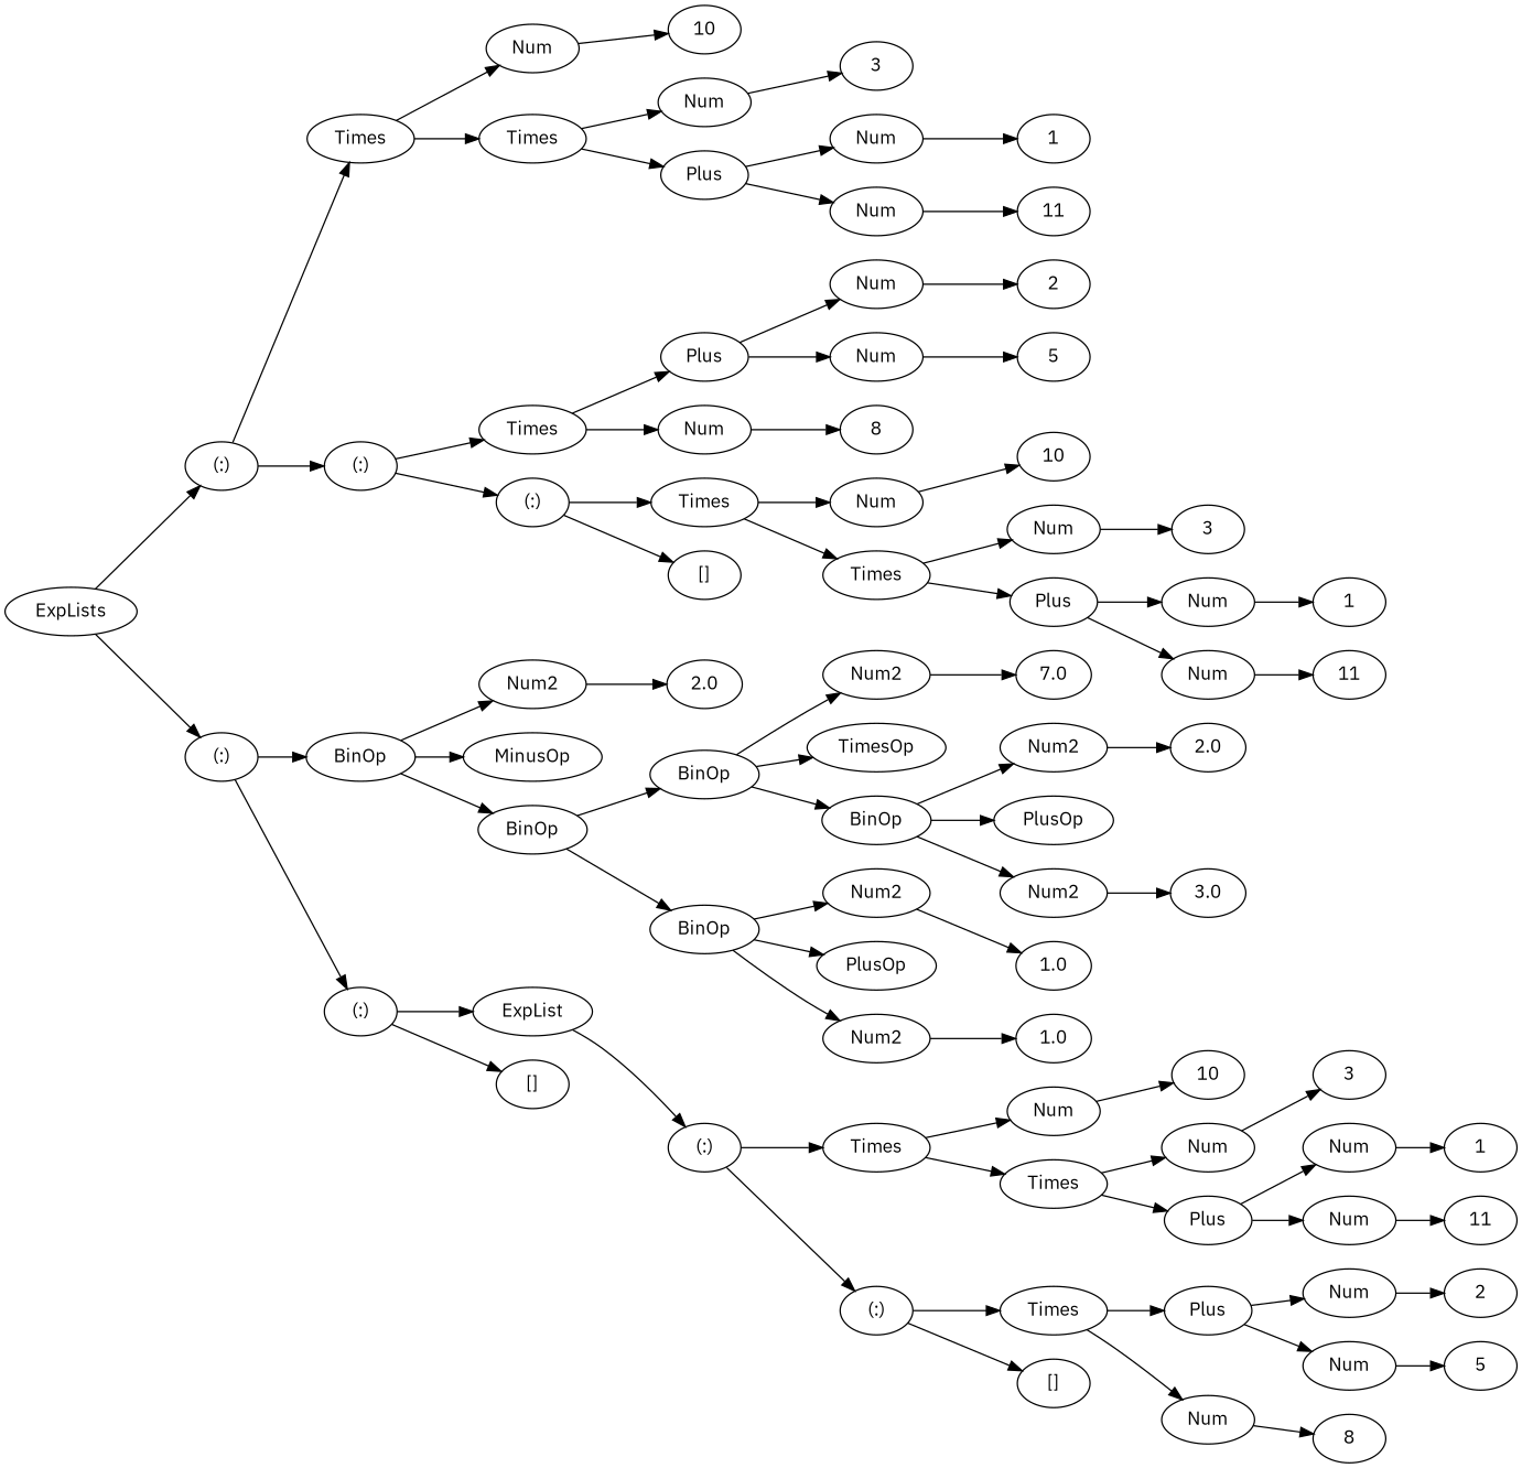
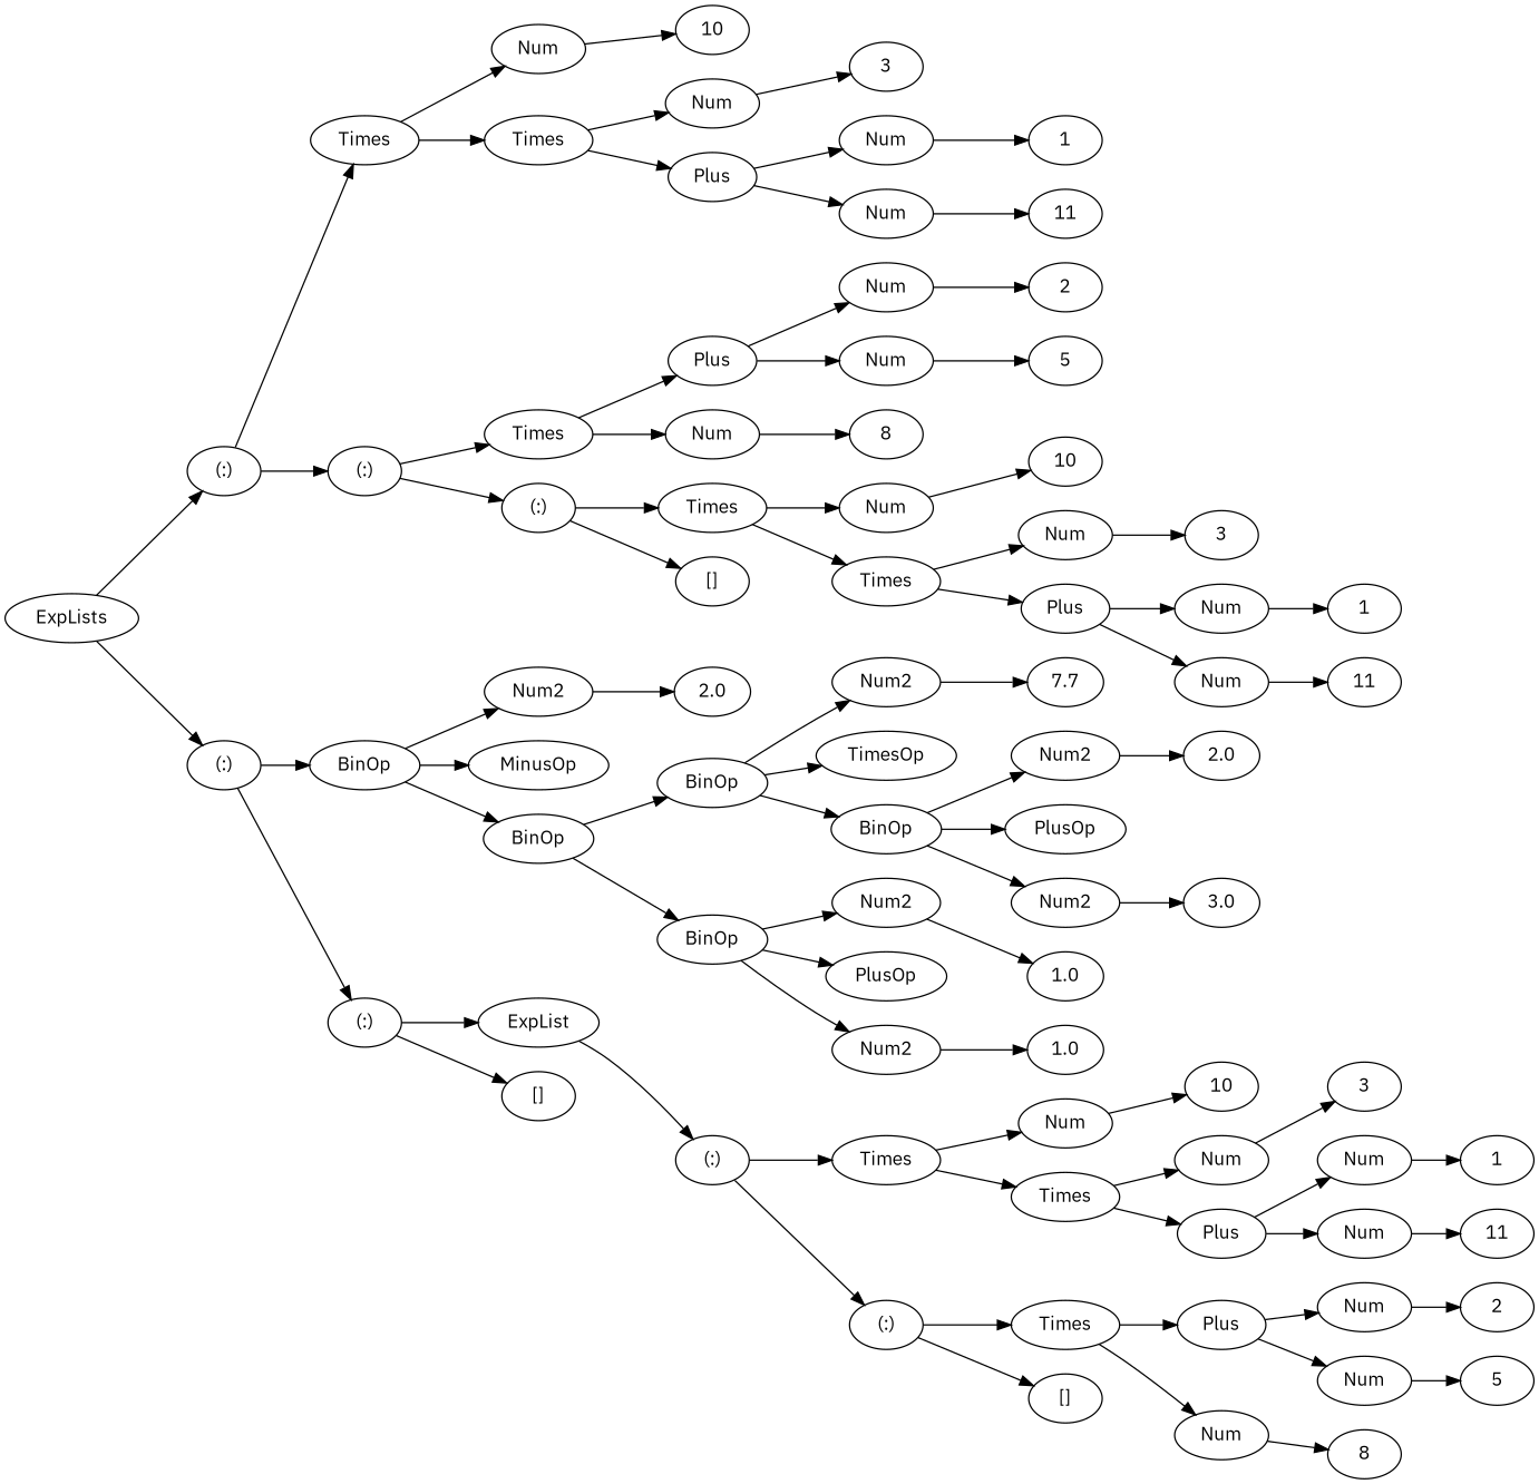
  digraph {
    fontname="IBM Plex Sans"
    rankdir=LR
    node [fontname="IBM Plex Sans"]
    edge [fontname="IBM Plex Sans"]
    n1 [label=" ExpLists "]
    n2 [label=" (:) "]
    n3 [label=" (:) "]
    n4 [label=" Times "]
    n5 [label=" (:) "]
    n6 [label=" BinOp "]
    n7 [label=" (:) "]
    n8 [label=" Num "]
    n9 [label=" Times "]
    n10 [label=" Times "]
    n11 [label=" (:) "]
    n12 [label=" Num2 "]
    n13 [label=" MinusOp "]
    n14 [label=" BinOp "]
    n15 [label=" ExpList "]
    n16 [label=" [] "]
    n17 [label=" 10 "]
    n18 [label=" Num "]
    n19 [label=" Plus "]
    n20 [label=" Plus "]
    n21 [label=" Num "]
    n22 [label=" Times "]
    n23 [label=" [] "]
    n24 [label=" 3 "]
    n25 [label=" Num "]
    n26 [label=" Num "]
    n27 [label=" 1 "]
    n28 [label=" 11 "]
    n29 [label=" Num "]
    n30 [label=" Num "]
    n31 [label=" 8 "]
    n32 [label=" Num "]
    n33 [label=" Times "]
    n34 [label=" 2 "]
    n35 [label=" 5 "]
    n36 [label=" 10 "]
    n37 [label=" Num "]
    n38 [label=" Plus "]
    n39 [label=" 3 "]
    n40 [label=" Num "]
    n41 [label=" Num "]
    n42 [label=" 1 "]
    n43 [label=" 11 "]
    n44 [label=" 2.0 "]
    n45 [label=" BinOp "]
    n46 [label=" BinOp "]
    n47 [label=" (:) "]
    n48 [label=" Num2 "]
    n49 [label=" TimesOp "]
    n50 [label=" BinOp "]
    n51 [label=" Num2 "]
    n52 [label=" PlusOp "]
    n53 [label=" Num2 "]
-   n54 [label=" 7.0 "]
+   n54 [label=7.7]
    n55 [label=" Num2 "]
    n56 [label=" PlusOp "]
    n57 [label=" Num2 "]
    n58 [label=" 1.0 "]
    n59 [label=" 1.0 "]
    n60 [label=" 2.0 "]
    n61 [label=" 3.0 "]
    n62 [label=" Times "]
    n63 [label=" (:) "]
    n64 [label=" Num "]
    n65 [label=" Times "]
    n66 [label=" Times "]
    n67 [label=" [] "]
    n68 [label=" 10 "]
    n69 [label=" Num "]
    n70 [label=" Plus "]
    n71 [label=" Plus "]
    n72 [label=" Num "]
    n73 [label=" 3 "]
    n74 [label=" Num "]
    n75 [label=" Num "]
    n76 [label=" 1 "]
    n77 [label=" 11 "]
    n78 [label=" Num "]
    n79 [label=" Num "]
    n80 [label=" 8 "]
    n81 [label=" 2 "]
    n82 [label=" 5 "]
    n1 -> n2
    n1 -> n3
    n2 -> n4
    n2 -> n5
    n3 -> n6
    n3 -> n7
    n4 -> n8
    n4 -> n9
    n5 -> n10
    n5 -> n11
    n6 -> n12
    n6 -> n13
    n6 -> n14
    n7 -> n15
    n7 -> n16
    n8 -> n17
    n9 -> n18
    n9 -> n19
    n10 -> n20
    n10 -> n21
    n11 -> n22
    n11 -> n23
    n12 -> n44
    n14 -> n45
    n14 -> n46
    n15 -> n47
    n18 -> n24
    n19 -> n25
    n19 -> n26
    n20 -> n29
    n20 -> n30
    n21 -> n31
    n22 -> n32
    n22 -> n33
    n25 -> n27
    n26 -> n28
    n29 -> n34
    n30 -> n35
    n32 -> n36
    n33 -> n37
    n33 -> n38
    n37 -> n39
    n38 -> n40
    n38 -> n41
    n40 -> n42
    n41 -> n43
    n45 -> n48
    n45 -> n49
    n45 -> n50
    n46 -> n51
    n46 -> n52
    n46 -> n53
    n47 -> n62
    n47 -> n63
    n48 -> n54
    n50 -> n55
    n50 -> n56
    n50 -> n57
    n51 -> n58
    n53 -> n59
    n55 -> n60
    n57 -> n61
    n62 -> n64
    n62 -> n65
    n63 -> n66
    n63 -> n67
    n64 -> n68
    n65 -> n69
    n65 -> n70
    n66 -> n71
    n66 -> n72
    n69 -> n73
    n70 -> n74
    n70 -> n75
    n71 -> n78
    n71 -> n79
    n72 -> n80
    n74 -> n76
    n75 -> n77
    n78 -> n81
    n79 -> n82
  }
